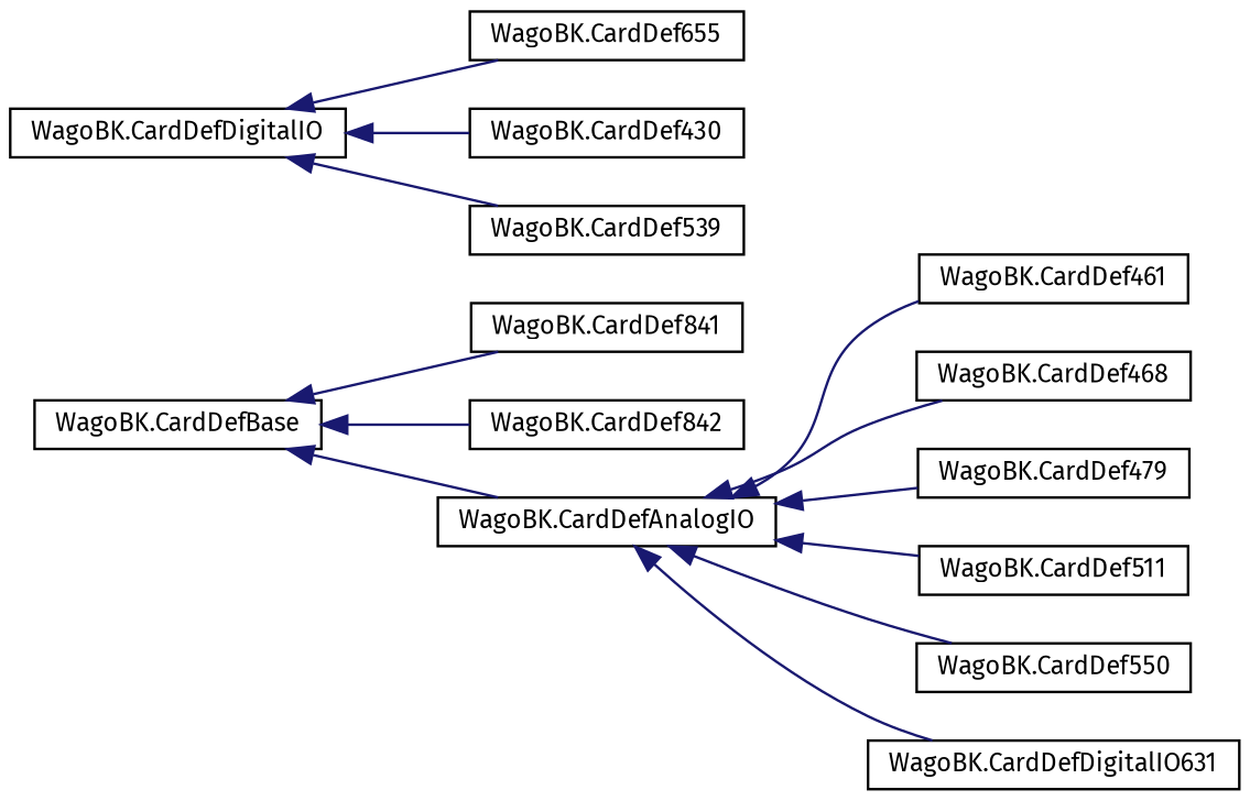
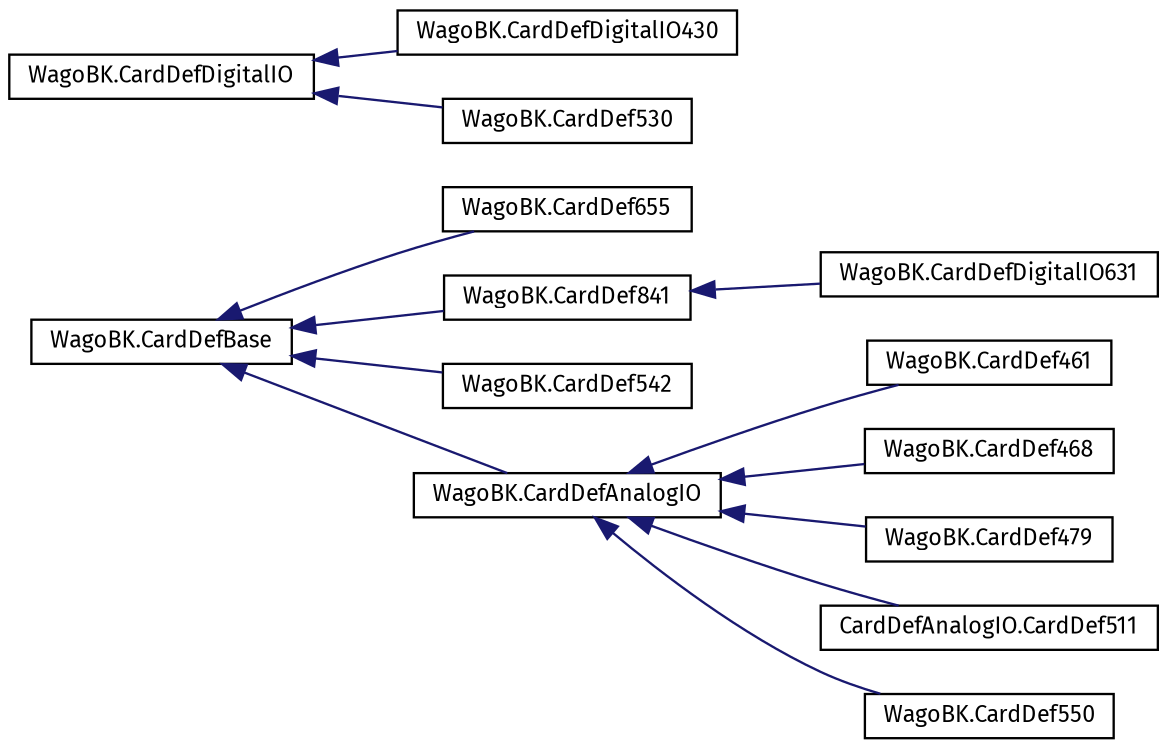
  digraph {
    fontname="Fira Sans"
    rankdir=LR
    node [color=black fillcolor=white fontname="Fira Sans" fontsize=10 shape=record style=filled]
    edge [color=midnightblue dir=back fontname="Fira Sans" fontsize=10 labelfontname=Arial labelfontsize=10 style=solid]
    n1 [height=0.2 label="WagoBK.CardDefBase" width=0.4]
    n2 [height=0.2 label="WagoBK.CardDef655" width=0.4]
    n3 [height=0.2 label="WagoBK.CardDef841" width=0.4]
-   n4 [height=0.2 label="WagoBK.CardDef842" width=0.4]
+   n4 [height=0.2 label="WagoBK.CardDef542" width=0.4]
    n5 [height=0.2 label="WagoBK.CardDefAnalogIO" width=0.4]
    n6 [height=0.2 label="WagoBK.CardDef461" width=0.4]
    n7 [height=0.2 label="WagoBK.CardDef468" width=0.4]
    n8 [height=0.2 label="WagoBK.CardDef479" width=0.4]
-   n9 [height=0.2 label="WagoBK.CardDef511" width=0.4]
+   n9 [height=0.2 label="CardDefAnalogIO.CardDef511" width=0.4]
    n10 [height=0.2 label="WagoBK.CardDef550" width=0.4]
    n11 [height=0.2 label="WagoBK.CardDefDigitalIO631" width=0.4]
    n12 [height=0.2 label="WagoBK.CardDefDigitalIO" width=0.4]
-   n13 [height=0.2 label="WagoBK.CardDef430" width=0.4]
-   n14 [height=0.2 label="WagoBK.CardDef539" width=0.4]
-   n12 -> n2
+   n13 [height=0.2 label="WagoBK.CardDefDigitalIO430" width=0.4]
+   n14 [height=0.2 label="WagoBK.CardDef530" width=0.4]
+   n1 -> n2
    n1 -> n3
    n1 -> n4
    n1 -> n5
    n5 -> n6
    n5 -> n7
    n5 -> n8
    n5 -> n9
    n5 -> n10
-   n5 -> n11
+   n3 -> n11
    n12 -> n13
    n12 -> n14
  }
